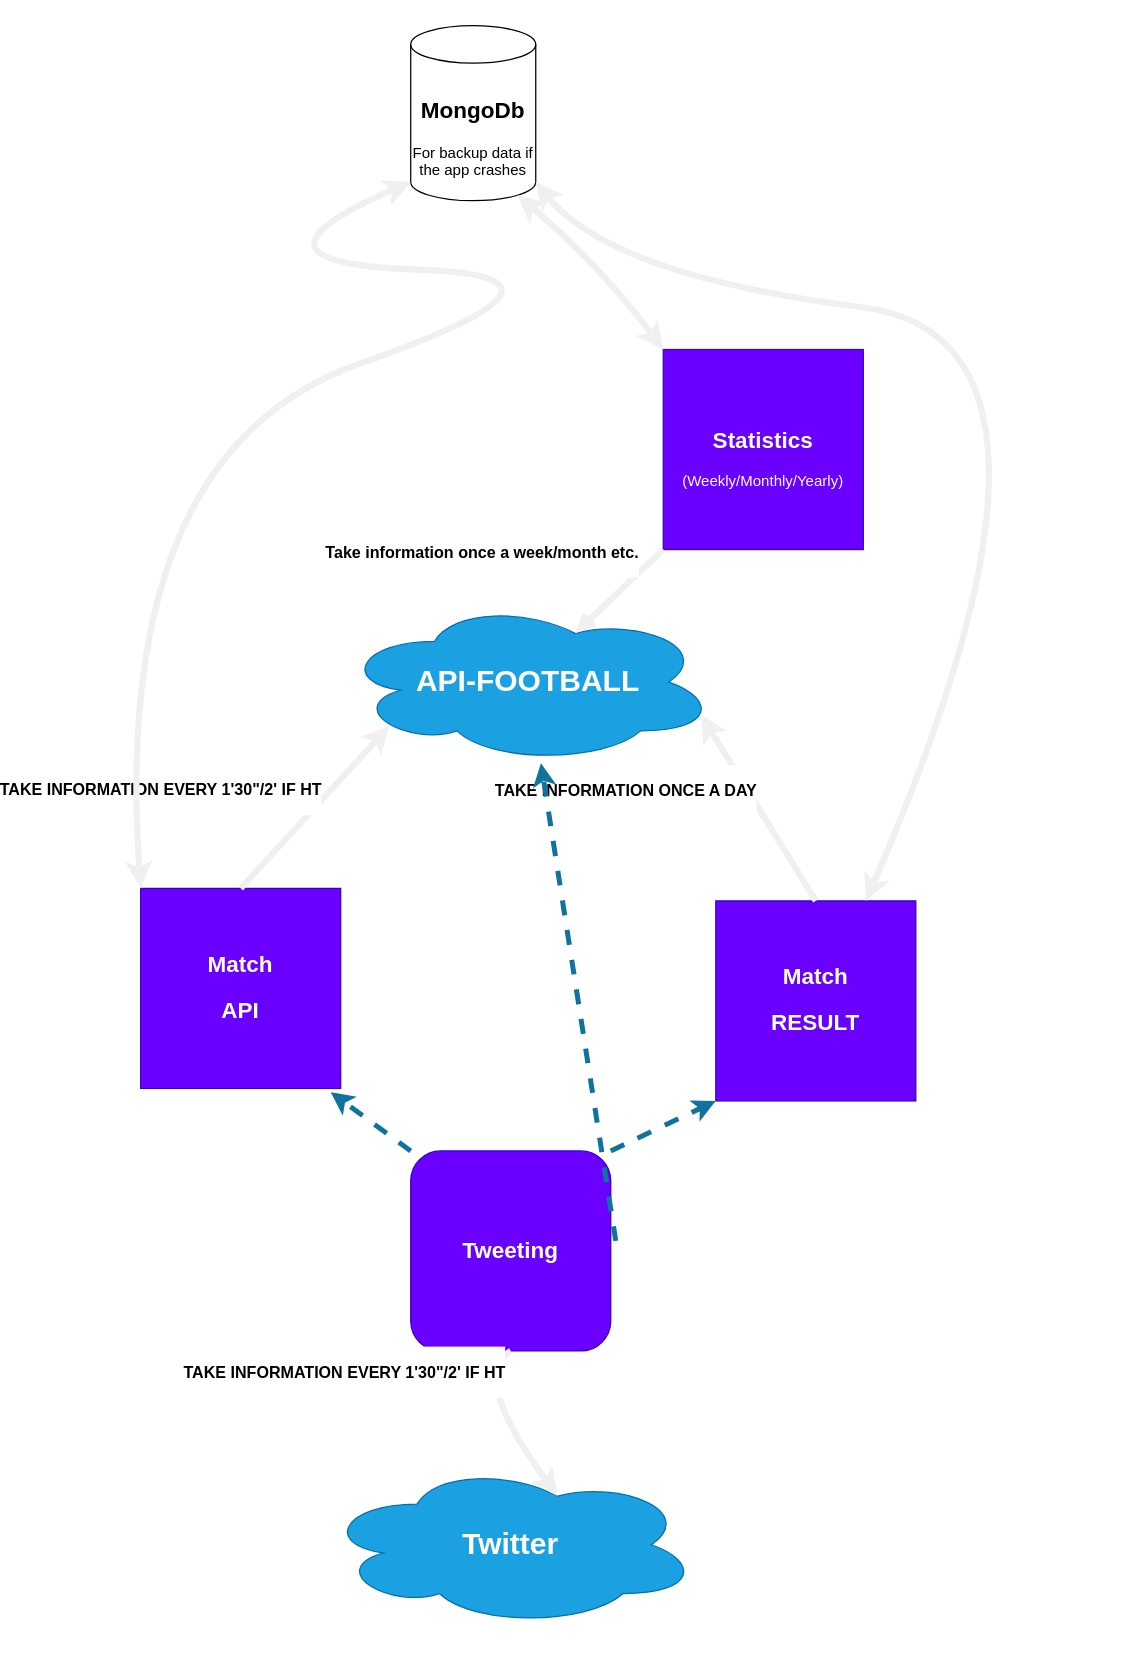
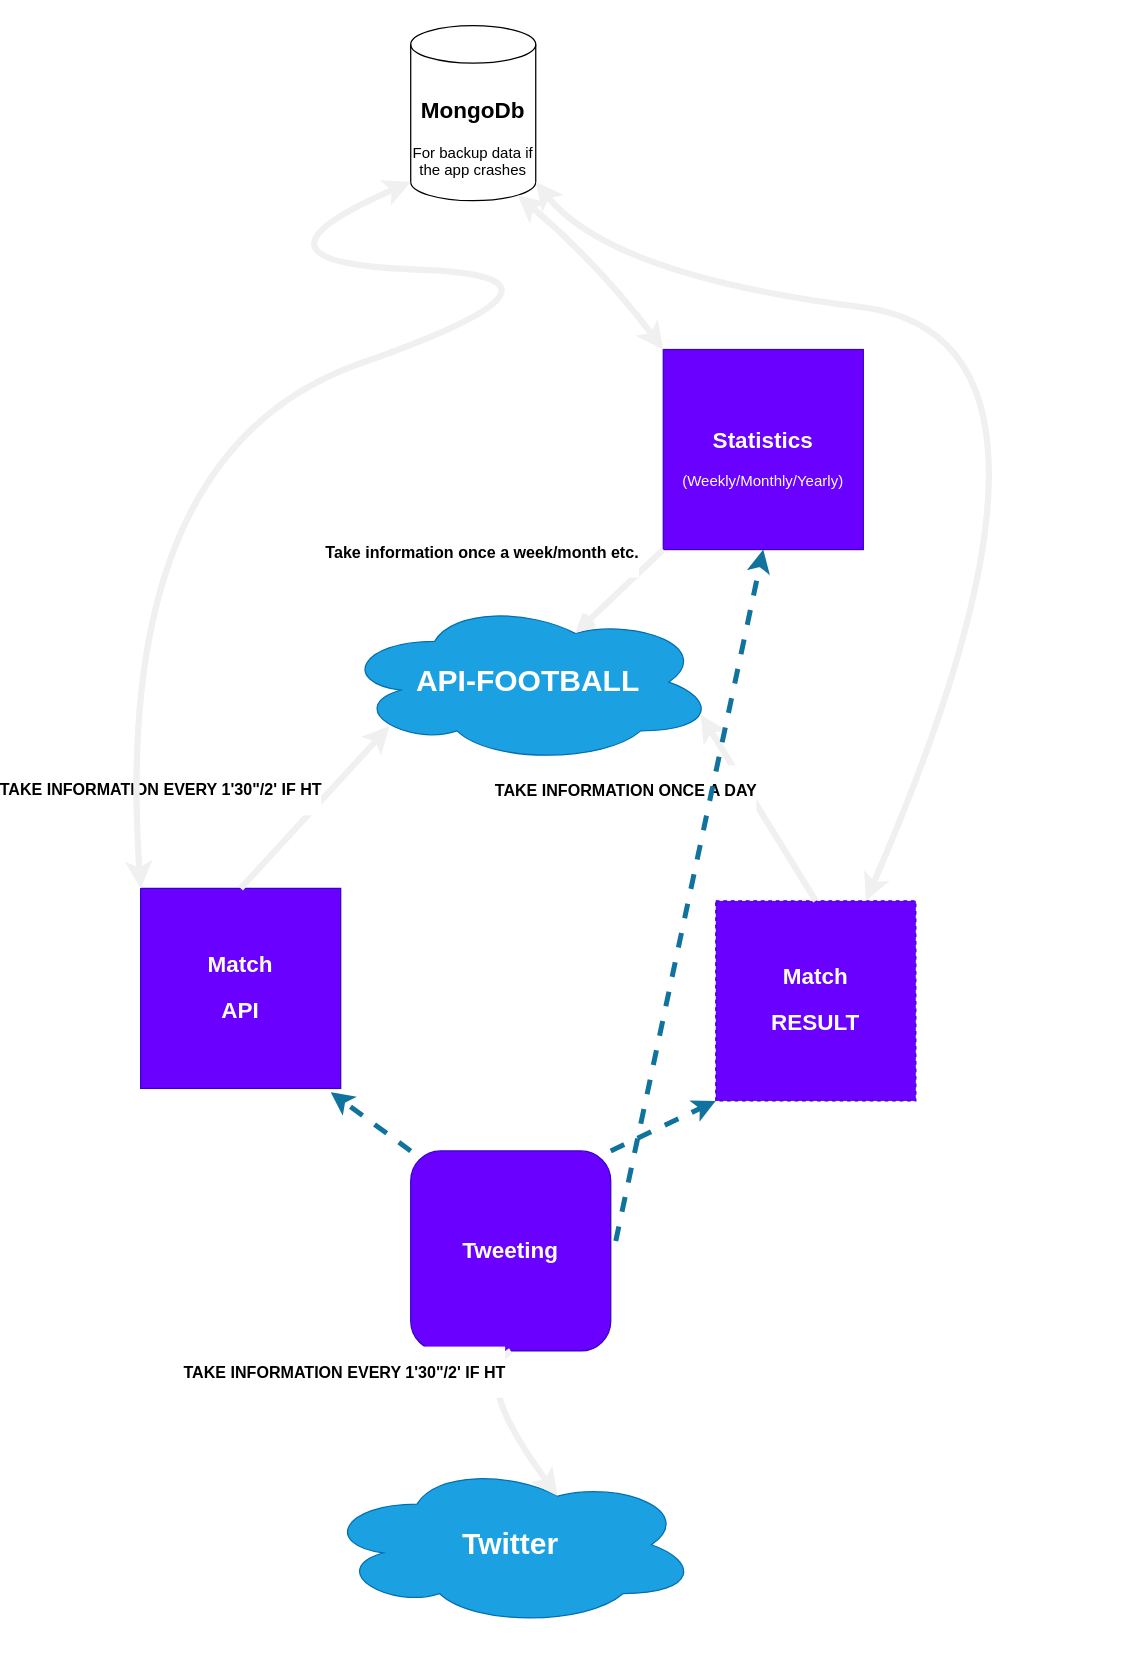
  <mxCell id="0" />
  <mxCell id="1" parent="0" />
  <mxCell id="2" value="&lt;h1&gt;API-FOOTBALL&lt;/h1&gt;" style="ellipse;shape=cloud;whiteSpace=wrap;html=1;fillColor=#1ba1e2;fontColor=#ffffff;strokeColor=#006EAF;" vertex="1" parent="1"><mxGeometry x="204" y="480" width="300" height="130" as="geometry" /></mxCell>
  <mxCell id="3" value="&lt;h2&gt;Match&lt;/h2&gt;&lt;h2&gt;API&lt;/h2&gt;" style="whiteSpace=wrap;html=1;aspect=fixed;fillColor=#6a00ff;fontColor=#ffffff;strokeColor=#3700CC;" vertex="1" parent="1"><mxGeometry x="44" y="710" width="160" height="160" as="geometry" /></mxCell>
  <mxCell id="4" value="" style="endArrow=classic;html=1;entryX=0.13;entryY=0.77;entryDx=0;entryDy=0;entryPerimeter=0;exitX=0.5;exitY=0;exitDx=0;exitDy=0;curved=1;strokeColor=#F0F0F0;shadow=0;sketch=0;strokeWidth=5;" edge="1" parent="1" source="3" target="2"><mxGeometry width="50" height="50" relative="1" as="geometry"><mxPoint x="110" y="700" as="sourcePoint" /><mxPoint x="160" y="650" as="targetPoint" /></mxGeometry></mxCell>
  <mxCell id="5" value="&lt;h3&gt;TAKE INFORMATION EVERY 1'30&quot;/2' IF HT&lt;/h3&gt;" style="edgeLabel;html=1;align=center;verticalAlign=middle;resizable=0;points=[];" vertex="1" connectable="0" parent="4"><mxGeometry x="-0.165" y="-1" relative="1" as="geometry"><mxPoint x="-115" y="-26" as="offset" /></mxGeometry></mxCell>
- <mxCell id="6" value="&lt;h2&gt;Match&lt;/h2&gt;&lt;h2&gt;RESULT&lt;/h2&gt;" style="whiteSpace=wrap;html=1;aspect=fixed;fillColor=#6a00ff;fontColor=#ffffff;strokeColor=#3700CC;" vertex="1" parent="1"><mxGeometry x="504" y="720" width="160" height="160" as="geometry" /></mxCell>
+ <mxCell id="6" value="&lt;h2&gt;Match&lt;/h2&gt;&lt;h2&gt;RESULT&lt;/h2&gt;" style="whiteSpace=wrap;html=1;aspect=fixed;fillColor=#6a00ff;fontColor=#ffffff;strokeColor=#3700CC;dashed=1;" vertex="1" parent="1"><mxGeometry x="504" y="720" width="160" height="160" as="geometry" /></mxCell>
  <mxCell id="7" value="" style="endArrow=classic;html=1;entryX=0.96;entryY=0.7;entryDx=0;entryDy=0;entryPerimeter=0;exitX=0.5;exitY=0;exitDx=0;exitDy=0;curved=1;strokeColor=#F0F0F0;shadow=0;sketch=0;strokeWidth=5;" edge="1" parent="1" source="6" target="2"><mxGeometry width="50" height="50" relative="1" as="geometry"><mxPoint x="570" y="720" as="sourcePoint" /><mxPoint x="689" y="590.1" as="targetPoint" /></mxGeometry></mxCell>
  <mxCell id="8" value="&lt;h3&gt;TAKE INFORMATION ONCE A DAY&lt;/h3&gt;" style="edgeLabel;html=1;align=center;verticalAlign=middle;resizable=0;points=[];" vertex="1" connectable="0" parent="7"><mxGeometry x="-0.165" y="-1" relative="1" as="geometry"><mxPoint x="-115" y="-26" as="offset" /></mxGeometry></mxCell>
  <mxCell id="9" value="&lt;h2&gt;Statistics&lt;/h2&gt;&lt;div&gt;(Weekly/Monthly/Yearly)&lt;/div&gt;" style="whiteSpace=wrap;html=1;aspect=fixed;fillColor=#6a00ff;fontColor=#ffffff;strokeColor=#3700CC;" vertex="1" parent="1"><mxGeometry x="462" y="279" width="160" height="160" as="geometry" /></mxCell>
  <mxCell id="10" value="" style="endArrow=open;html=1;entryX=0.625;entryY=0.2;entryDx=0;entryDy=0;entryPerimeter=0;exitX=0;exitY=1;exitDx=0;exitDy=0;curved=1;strokeColor=#F0F0F0;shadow=0;sketch=0;strokeWidth=5;" edge="1" parent="1" source="9" target="2"><mxGeometry width="50" height="50" relative="1" as="geometry"><mxPoint x="528" y="279" as="sourcePoint" /><mxPoint x="450" y="130" as="targetPoint" /></mxGeometry></mxCell>
  <mxCell id="11" value="&lt;h3&gt;Take information once a week/month etc.&lt;/h3&gt;" style="edgeLabel;html=1;align=center;verticalAlign=middle;resizable=0;points=[];" vertex="1" connectable="0" parent="10"><mxGeometry x="-0.165" y="-1" relative="1" as="geometry"><mxPoint x="-115" y="-26" as="offset" /></mxGeometry></mxCell>
  <mxCell id="12" value="&lt;h2&gt;MongoDb&lt;/h2&gt;&lt;div&gt;For backup data if the app crashes&lt;/div&gt;" style="shape=cylinder3;whiteSpace=wrap;html=1;boundedLbl=1;backgroundOutline=1;size=15;" vertex="1" parent="1"><mxGeometry x="260" y="20" width="100" height="140" as="geometry" /></mxCell>
  <mxCell id="13" value="" style="endArrow=classic;startArrow=classic;html=1;shadow=0;sketch=0;strokeColor=#F0F0F0;strokeWidth=5;curved=1;entryX=0.855;entryY=1;entryDx=0;entryDy=-4.35;entryPerimeter=0;exitX=0;exitY=0;exitDx=0;exitDy=0;" edge="1" parent="1" source="9" target="12"><mxGeometry width="50" height="50" relative="1" as="geometry"><mxPoint x="350" y="200" as="sourcePoint" /><mxPoint x="400" y="150" as="targetPoint" /><Array as="points"><mxPoint x="410" y="210" /></Array></mxGeometry></mxCell>
  <mxCell id="14" value="" style="endArrow=classic;startArrow=classic;html=1;shadow=0;sketch=0;strokeColor=#F0F0F0;strokeWidth=5;curved=1;exitX=0;exitY=0;exitDx=0;exitDy=0;entryX=0;entryY=1;entryDx=0;entryDy=-15;entryPerimeter=0;" edge="1" parent="1" source="3" target="12"><mxGeometry width="50" height="50" relative="1" as="geometry"><mxPoint x="160" y="390" as="sourcePoint" /><mxPoint x="90" y="140" as="targetPoint" /><Array as="points"><mxPoint x="20" y="360" /><mxPoint x="420" y="220" /><mxPoint x="110" y="210" /></Array></mxGeometry></mxCell>
  <mxCell id="15" value="" style="endArrow=classic;startArrow=classic;html=1;shadow=0;sketch=0;strokeColor=#F0F0F0;strokeWidth=5;curved=1;entryX=1;entryY=1;entryDx=0;entryDy=-15;entryPerimeter=0;exitX=0.75;exitY=0;exitDx=0;exitDy=0;" edge="1" parent="1" source="6" target="12"><mxGeometry width="50" height="50" relative="1" as="geometry"><mxPoint x="500" y="240" as="sourcePoint" /><mxPoint x="355.5" y="165.65" as="targetPoint" /><Array as="points"><mxPoint x="820" y="270" /><mxPoint x="420" y="220" /></Array></mxGeometry></mxCell>
  <mxCell id="16" value="&lt;h2&gt;Tweeting&lt;/h2&gt;" style="whiteSpace=wrap;html=1;aspect=fixed;fillColor=#6a00ff;fontColor=#ffffff;strokeColor=#3700CC;rounded=1;" vertex="1" parent="1"><mxGeometry x="260" y="920" width="160" height="160" as="geometry" /></mxCell>
  <mxCell id="17" value="&lt;h1&gt;Twitter&lt;/h1&gt;" style="ellipse;shape=cloud;whiteSpace=wrap;html=1;fillColor=#1ba1e2;fontColor=#ffffff;strokeColor=#006EAF;" vertex="1" parent="1"><mxGeometry x="190" y="1170" width="300" height="130" as="geometry" /></mxCell>
  <mxCell id="18" value="" style="endArrow=classic;html=1;entryX=0.625;entryY=0.2;entryDx=0;entryDy=0;entryPerimeter=0;exitX=0.5;exitY=1;exitDx=0;exitDy=0;curved=1;strokeColor=#F0F0F0;shadow=0;sketch=0;strokeWidth=5;" edge="1" parent="1" source="16" target="17"><mxGeometry width="50" height="50" relative="1" as="geometry"><mxPoint x="250.5" y="1159.9" as="sourcePoint" /><mxPoint x="369.5" y="1030" as="targetPoint" /><Array as="points"><mxPoint x="306.5" y="1099.9" /></Array></mxGeometry></mxCell>
  <mxCell id="19" value="&lt;h3&gt;TAKE INFORMATION EVERY 1'30&quot;/2' IF HT&lt;/h3&gt;" style="edgeLabel;html=1;align=center;verticalAlign=middle;resizable=0;points=[];" vertex="1" connectable="0" parent="18"><mxGeometry x="-0.165" y="-1" relative="1" as="geometry"><mxPoint x="-115" y="-26" as="offset" /></mxGeometry></mxCell>
  <mxCell id="20" value="" style="endArrow=classic;html=1;shadow=0;sketch=0;strokeColor=#10739e;strokeWidth=4;curved=1;entryX=0.95;entryY=1.019;entryDx=0;entryDy=0;entryPerimeter=0;exitX=0;exitY=0;exitDx=0;exitDy=0;dashed=1;fillColor=#b1ddf0;" edge="1" parent="1" source="16" target="3"><mxGeometry width="50" height="50" relative="1" as="geometry"><mxPoint x="160" y="950" as="sourcePoint" /><mxPoint x="210" y="900" as="targetPoint" /></mxGeometry></mxCell>
  <mxCell id="21" value="" style="endArrow=classic;html=1;shadow=0;sketch=0;strokeColor=#10739e;strokeWidth=4;curved=1;entryX=0;entryY=1;entryDx=0;entryDy=0;exitX=1;exitY=0;exitDx=0;exitDy=0;dashed=1;fillColor=#b1ddf0;" edge="1" parent="1" source="16" target="6"><mxGeometry width="50" height="50" relative="1" as="geometry"><mxPoint x="424" y="920" as="sourcePoint" /><mxPoint x="360" y="873.04" as="targetPoint" /></mxGeometry></mxCell>
- <mxCell id="22" value="" style="endArrow=classic;html=1;shadow=0;sketch=0;strokeColor=#10739e;strokeWidth=4;curved=1;exitX=1.025;exitY=0.45;exitDx=0;exitDy=0;dashed=1;exitPerimeter=0;fillColor=#b1ddf0;" edge="1" parent="1" source="16" target="2"><mxGeometry width="50" height="50" relative="1" as="geometry"><mxPoint x="434" y="991.96" as="sourcePoint" /><mxPoint x="370" y="945" as="targetPoint" /></mxGeometry></mxCell>
+ <mxCell id="22" value="" style="endArrow=classic;html=1;shadow=0;sketch=0;strokeColor=#10739e;strokeWidth=4;curved=1;entryX=0.5;entryY=1;entryDx=0;entryDy=0;exitX=1.025;exitY=0.45;exitDx=0;exitDy=0;dashed=1;exitPerimeter=0;fillColor=#b1ddf0;" edge="1" parent="1" source="16" target="9"><mxGeometry width="50" height="50" relative="1" as="geometry"><mxPoint x="434" y="991.96" as="sourcePoint" /><mxPoint x="370" y="945" as="targetPoint" /></mxGeometry></mxCell>
